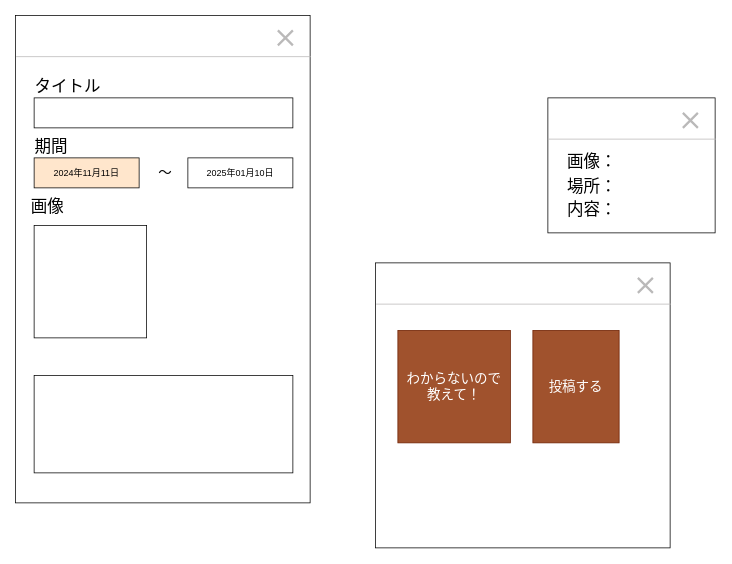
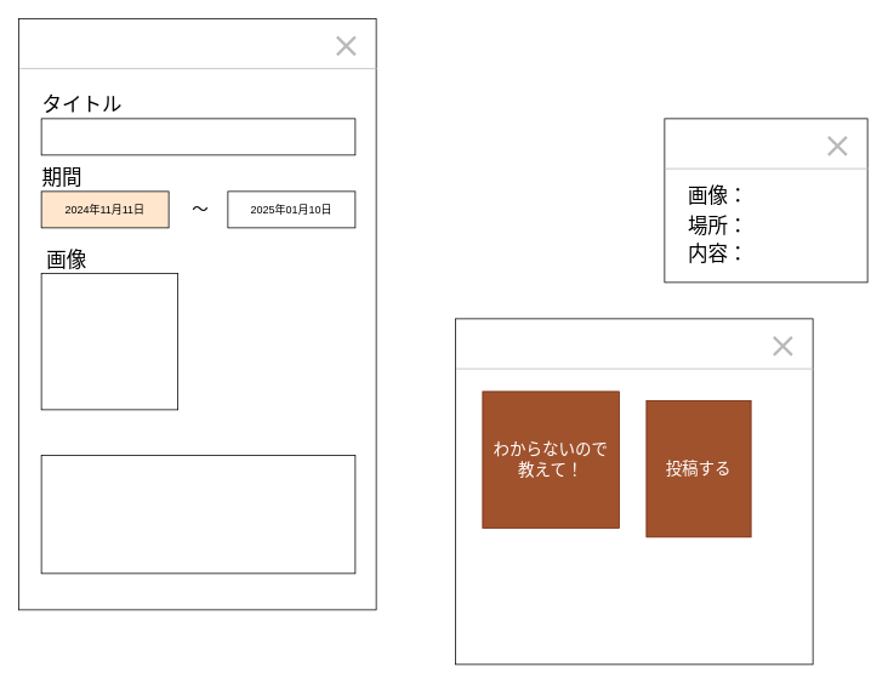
  <mxCell id="0" />
  <mxCell id="1" parent="0" />
  <mxCell id="2" value="" style="whiteSpace=wrap;html=1;" vertex="1" parent="1"><mxGeometry x="20" y="20" width="393" height="650" as="geometry" /></mxCell>
  <mxCell id="3" value="" style="line;strokeWidth=1;html=1;perimeter=backbonePerimeter;points=[];outlineConnect=0;strokeColor=#BAB9B9;" vertex="1" parent="1"><mxGeometry x="21" y="70" width="393" height="10" as="geometry" /></mxCell>
  <mxCell id="4" value="タイトル" style="text;strokeColor=none;fillColor=none;align=left;verticalAlign=middle;spacingLeft=4;spacingRight=4;overflow=hidden;points=[[0,0.5],[1,0.5]];portConstraint=eastwest;rotatable=0;whiteSpace=wrap;html=1;fontFamily=Verdana;fontSize=22;" vertex="1" parent="1"><mxGeometry x="40" y="100" width="150" height="30" as="geometry" /></mxCell>
  <mxCell id="5" value="" style="rounded=0;whiteSpace=wrap;html=1;" vertex="1" parent="1"><mxGeometry x="45" y="130" width="345" height="40" as="geometry" /></mxCell>
  <mxCell id="6" value="期間" style="text;strokeColor=none;fillColor=none;align=left;verticalAlign=middle;spacingLeft=4;spacingRight=4;overflow=hidden;points=[[0,0.5],[1,0.5]];portConstraint=eastwest;rotatable=0;whiteSpace=wrap;html=1;fontFamily=Verdana;fontSize=22;" vertex="1" parent="1"><mxGeometry x="40" y="180" width="150" height="30" as="geometry" /></mxCell>
  <mxCell id="7" value="2024年11月11日" style="rounded=0;whiteSpace=wrap;html=1;fillColor=#ffe6cc;" vertex="1" parent="1"><mxGeometry x="45" y="210" width="140" height="40" as="geometry" /></mxCell>
  <mxCell id="8" value="2025年01月10日" style="rounded=0;whiteSpace=wrap;html=1;" vertex="1" parent="1"><mxGeometry x="250" y="210" width="140" height="40" as="geometry" /></mxCell>
  <mxCell id="9" value="〜" style="text;html=1;align=center;verticalAlign=middle;whiteSpace=wrap;rounded=0;fontSize=18;" vertex="1" parent="1"><mxGeometry x="190" y="215" width="60" height="30" as="geometry" /></mxCell>
- <mxCell id="10" value="画像" style="text;strokeColor=none;fillColor=none;align=left;verticalAlign=middle;spacingLeft=4;spacingRight=4;overflow=hidden;points=[[0,0.5],[1,0.5]];portConstraint=eastwest;rotatable=0;whiteSpace=wrap;html=1;fontFamily=Verdana;fontSize=22;" vertex="1" parent="1"><mxGeometry x="35" y="260" width="150" height="30" as="geometry" /></mxCell>
+ <mxCell id="10" value="画像" style="text;strokeColor=none;fillColor=none;align=left;verticalAlign=middle;spacingLeft=4;spacingRight=4;overflow=hidden;points=[[0,0.5],[1,0.5]];portConstraint=eastwest;rotatable=0;whiteSpace=wrap;html=1;fontFamily=Verdana;fontSize=22;" vertex="1" parent="1"><mxGeometry x="45" y="270" width="150" height="30" as="geometry" /></mxCell>
  <mxCell id="11" value="" style="whiteSpace=wrap;html=1;aspect=fixed;" vertex="1" parent="1"><mxGeometry x="45" y="300" width="150" height="150" as="geometry" /></mxCell>
  <mxCell id="12" value="" style="shape=umlDestroy;whiteSpace=wrap;html=1;strokeWidth=3;targetShapes=umlLifeline;fontColor=#BAB9B9;strokeColor=#BAB9B9;" vertex="1" parent="1"><mxGeometry x="370" y="40" width="20" height="20" as="geometry" /></mxCell>
  <mxCell id="13" value="" style="rounded=0;whiteSpace=wrap;html=1;" vertex="1" parent="1"><mxGeometry x="45" y="500" width="345" height="130" as="geometry" /></mxCell>
  <mxCell id="14" value="" style="whiteSpace=wrap;html=1;" vertex="1" parent="1"><mxGeometry x="730" y="130" width="223" height="180" as="geometry" /></mxCell>
  <mxCell id="15" value="" style="line;strokeWidth=1;html=1;perimeter=backbonePerimeter;points=[];outlineConnect=0;strokeColor=#BAB9B9;" vertex="1" parent="1"><mxGeometry x="730" y="180" width="224" height="10" as="geometry" /></mxCell>
  <mxCell id="16" value="" style="shape=umlDestroy;whiteSpace=wrap;html=1;strokeWidth=3;targetShapes=umlLifeline;fontColor=#BAB9B9;strokeColor=#BAB9B9;" vertex="1" parent="1"><mxGeometry x="910" y="150" width="20" height="20" as="geometry" /></mxCell>
  <mxCell id="17" value="画像：" style="text;strokeColor=none;fillColor=none;align=left;verticalAlign=middle;spacingLeft=4;spacingRight=4;overflow=hidden;points=[[0,0.5],[1,0.5]];portConstraint=eastwest;rotatable=0;whiteSpace=wrap;html=1;fontFamily=Verdana;fontSize=22;" vertex="1" parent="1"><mxGeometry x="750" y="200" width="150" height="30" as="geometry" /></mxCell>
  <mxCell id="18" value="場所：" style="text;strokeColor=none;fillColor=none;align=left;verticalAlign=middle;spacingLeft=4;spacingRight=4;overflow=hidden;points=[[0,0.5],[1,0.5]];portConstraint=eastwest;rotatable=0;whiteSpace=wrap;html=1;fontFamily=Verdana;fontSize=22;" vertex="1" parent="1"><mxGeometry x="750" y="233" width="150" height="30" as="geometry" /></mxCell>
  <mxCell id="19" value="" style="whiteSpace=wrap;html=1;" vertex="1" parent="1"><mxGeometry x="500" y="350" width="393" height="380" as="geometry" /></mxCell>
  <mxCell id="20" value="" style="line;strokeWidth=1;html=1;perimeter=backbonePerimeter;points=[];outlineConnect=0;strokeColor=#BAB9B9;" vertex="1" parent="1"><mxGeometry x="501" y="400" width="393" height="10" as="geometry" /></mxCell>
  <mxCell id="21" value="" style="shape=umlDestroy;whiteSpace=wrap;html=1;strokeWidth=3;targetShapes=umlLifeline;fontColor=#BAB9B9;strokeColor=#BAB9B9;" vertex="1" parent="1"><mxGeometry x="850" y="370" width="20" height="20" as="geometry" /></mxCell>
- <mxCell id="22" value="わからないので&lt;div style=&quot;font-size: 18px;&quot;&gt;教えて！&lt;/div&gt;" style="whiteSpace=wrap;html=1;aspect=fixed;fillColor=#a0522d;fontColor=#ffffff;strokeColor=#6D1F00;fontSize=18;" vertex="1" parent="1"><mxGeometry x="530" y="440" width="150" height="150" as="geometry" /></mxCell>
+ <mxCell id="22" value="わからないので&lt;div style=&quot;font-size: 18px;&quot;&gt;教えて！&lt;/div&gt;" style="whiteSpace=wrap;html=1;aspect=fixed;fillColor=#a0522d;fontColor=#ffffff;strokeColor=#6D1F00;fontSize=18;" vertex="1" parent="1"><mxGeometry x="530" y="430" width="150" height="150" as="geometry" /></mxCell>
  <mxCell id="23" value="投稿する" style="whiteSpace=wrap;html=1;aspect=fixed;fillColor=#a0522d;fontColor=#ffffff;strokeColor=#6D1F00;fontSize=18;" vertex="1" parent="1"><mxGeometry x="710" y="440" width="115" height="150" as="geometry" /></mxCell>
  <mxCell id="24" value="内容：" style="text;strokeColor=none;fillColor=none;align=left;verticalAlign=middle;spacingLeft=4;spacingRight=4;overflow=hidden;points=[[0,0.5],[1,0.5]];portConstraint=eastwest;rotatable=0;whiteSpace=wrap;html=1;fontFamily=Verdana;fontSize=22;" vertex="1" parent="1"><mxGeometry x="750" y="263" width="150" height="30" as="geometry" /></mxCell>
